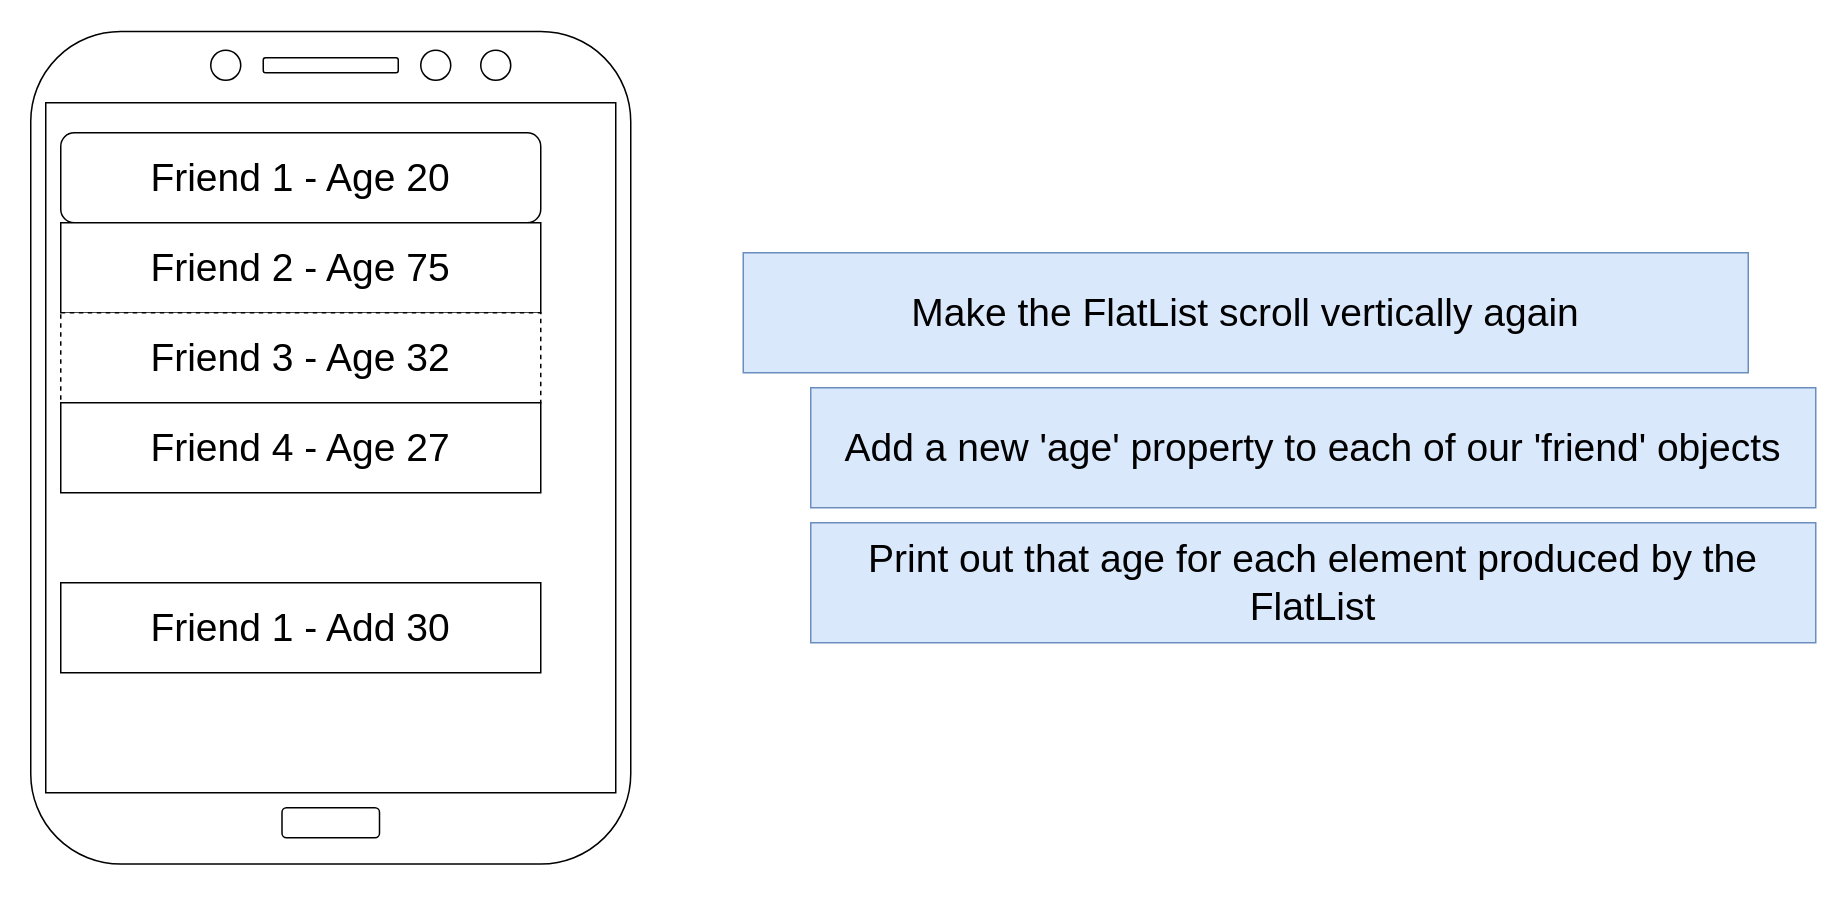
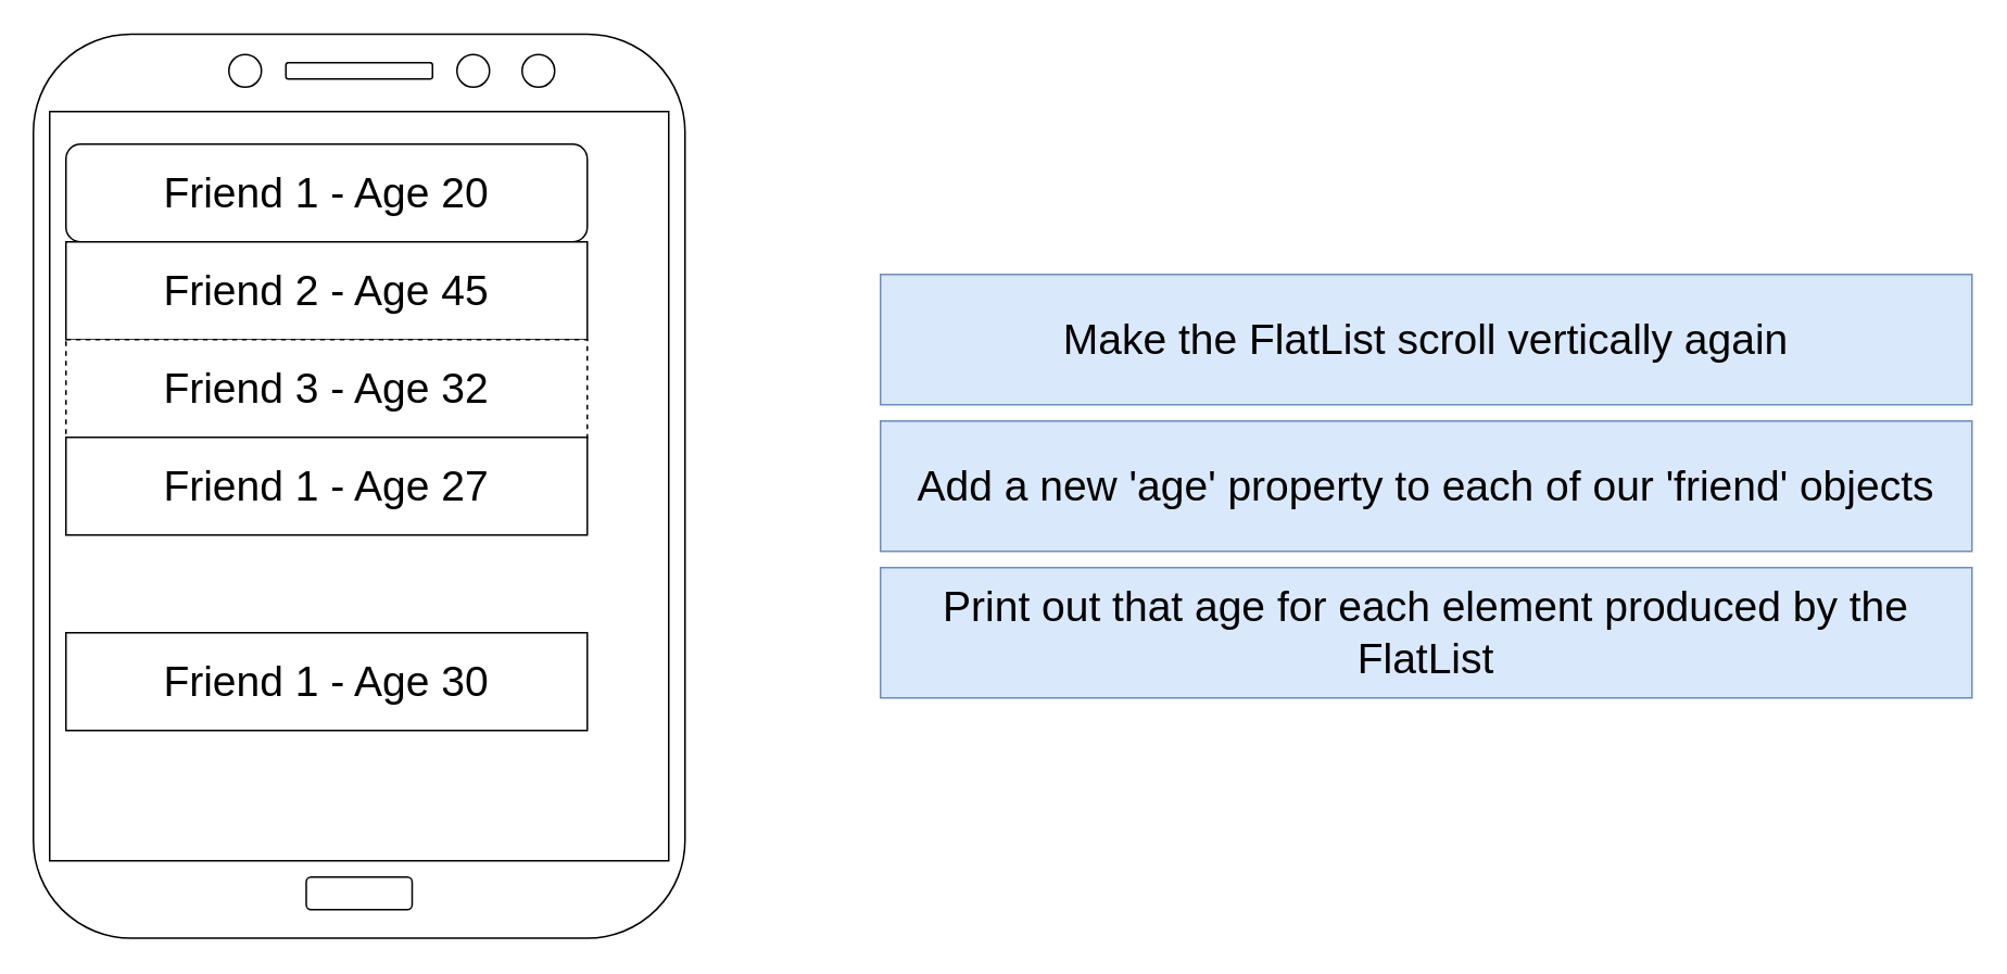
  <mxCell id="0" />
  <mxCell id="1" parent="0" />
- <mxCell id="2" value="&lt;font style=&quot;font-size: 26px&quot;&gt;Make the FlatList scroll vertically again&lt;/font&gt;" style="rounded=0;whiteSpace=wrap;html=1;fillColor=#dae8fc;strokeColor=#6c8ebf;" vertex="1" parent="1"><mxGeometry x="495" y="168" width="670" height="80" as="geometry" /></mxCell>
+ <mxCell id="2" value="&lt;font style=&quot;font-size: 26px&quot;&gt;Make the FlatList scroll vertically again&lt;/font&gt;" style="rounded=0;whiteSpace=wrap;html=1;fillColor=#dae8fc;strokeColor=#6c8ebf;" vertex="1" parent="1"><mxGeometry x="540" y="168" width="670" height="80" as="geometry" /></mxCell>
  <mxCell id="3" value="&lt;span style=&quot;font-size: 26px&quot;&gt;Add a new 'age' property to each of our 'friend' objects&lt;/span&gt;" style="rounded=0;whiteSpace=wrap;html=1;fillColor=#dae8fc;strokeColor=#6c8ebf;" vertex="1" parent="1"><mxGeometry x="540" y="258" width="670" height="80" as="geometry" /></mxCell>
  <mxCell id="4" value="&lt;span style=&quot;font-size: 26px&quot;&gt;Print out that age for each element produced by the FlatList&lt;/span&gt;" style="rounded=0;whiteSpace=wrap;html=1;fillColor=#dae8fc;strokeColor=#6c8ebf;" vertex="1" parent="1"><mxGeometry x="540" y="348" width="670" height="80" as="geometry" /></mxCell>
  <mxCell id="5" value="" style="rounded=1;whiteSpace=wrap;html=1;fontSize=26;" vertex="1" parent="1"><mxGeometry x="20" y="20.5" width="400" height="555" as="geometry" /></mxCell>
  <mxCell id="6" value="" style="rounded=0;whiteSpace=wrap;html=1;fontSize=26;" vertex="1" parent="1"><mxGeometry x="30" y="68" width="380" height="460" as="geometry" /></mxCell>
  <mxCell id="7" value="" style="rounded=1;whiteSpace=wrap;html=1;fontSize=26;" vertex="1" parent="1"><mxGeometry x="175" y="38" width="90" height="10" as="geometry" /></mxCell>
  <mxCell id="8" value="" style="rounded=1;whiteSpace=wrap;html=1;fontSize=26;" vertex="1" parent="1"><mxGeometry x="187.5" y="538" width="65" height="20" as="geometry" /></mxCell>
  <mxCell id="9" value="" style="ellipse;whiteSpace=wrap;html=1;aspect=fixed;fontSize=26;" vertex="1" parent="1"><mxGeometry x="140" y="33" width="20" height="20" as="geometry" /></mxCell>
  <mxCell id="10" value="" style="ellipse;whiteSpace=wrap;html=1;aspect=fixed;fontSize=26;" vertex="1" parent="1"><mxGeometry x="280" y="33" width="20" height="20" as="geometry" /></mxCell>
  <mxCell id="11" value="" style="ellipse;whiteSpace=wrap;html=1;aspect=fixed;fontSize=26;" vertex="1" parent="1"><mxGeometry x="320" y="33" width="20" height="20" as="geometry" /></mxCell>
  <mxCell id="12" value="Friend 1 - Age 20" style="whiteSpace=wrap;html=1;fontSize=26;rounded=1;" vertex="1" parent="1"><mxGeometry x="40" y="88" width="320" height="60" as="geometry" /></mxCell>
- <mxCell id="13" value="&lt;span&gt;Friend 2 - Age 75&lt;/span&gt;" style="rounded=0;whiteSpace=wrap;html=1;fontSize=26;" vertex="1" parent="1"><mxGeometry x="40" y="148" width="320" height="60" as="geometry" /></mxCell>
+ <mxCell id="13" value="&lt;span&gt;Friend 2 - Age 45&lt;/span&gt;" style="rounded=0;whiteSpace=wrap;html=1;fontSize=26;" vertex="1" parent="1"><mxGeometry x="40" y="148" width="320" height="60" as="geometry" /></mxCell>
  <mxCell id="14" value="&lt;span&gt;Friend 3 - Age 32&lt;/span&gt;" style="rounded=0;whiteSpace=wrap;html=1;fontSize=26;dashed=1;" vertex="1" parent="1"><mxGeometry x="40" y="208" width="320" height="60" as="geometry" /></mxCell>
- <mxCell id="15" value="&lt;span&gt;Friend 4 - Age 27&lt;/span&gt;" style="rounded=0;whiteSpace=wrap;html=1;fontSize=26;" vertex="1" parent="1"><mxGeometry x="40" y="268" width="320" height="60" as="geometry" /></mxCell>
- <mxCell id="16" value="&lt;span&gt;Friend 1 - Add 30&lt;/span&gt;" style="rounded=0;whiteSpace=wrap;html=1;fontSize=26;" vertex="1" parent="1"><mxGeometry x="40" y="388" width="320" height="60" as="geometry" /></mxCell>
+ <mxCell id="15" value="&lt;span&gt;Friend 1 - Age 27&lt;/span&gt;" style="rounded=0;whiteSpace=wrap;html=1;fontSize=26;" vertex="1" parent="1"><mxGeometry x="40" y="268" width="320" height="60" as="geometry" /></mxCell>
+ <mxCell id="16" value="&lt;span&gt;Friend 1 - Age 30&lt;/span&gt;" style="rounded=0;whiteSpace=wrap;html=1;fontSize=26;" vertex="1" parent="1"><mxGeometry x="40" y="388" width="320" height="60" as="geometry" /></mxCell>
